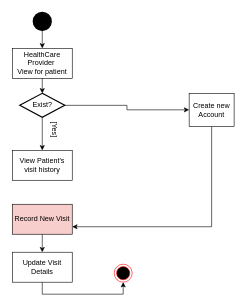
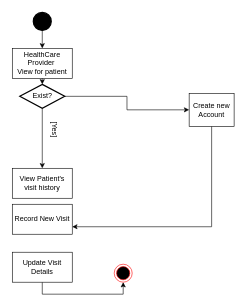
  <mxCell id="0" />
  <mxCell id="1" parent="0" />
  <mxCell id="2" value="" style="shape=ellipse;html=1;fillColor=strokeColor;strokeWidth=2;verticalLabelPosition=bottom;verticalAlignment=top;perimeter=ellipsePerimeter;" parent="1" vertex="1"><mxGeometry x="55" width="30" height="30" as="geometry" y="20" /></mxCell>
  <mxCell id="3" value="&lt;div&gt;HealthCare Provider&amp;nbsp;&lt;/div&gt;View for patient" style="html=1;dashed=0;whiteSpace=wrap;" parent="1" vertex="1"><mxGeometry x="20" y="80" width="100" height="50" as="geometry" /></mxCell>
- <mxCell id="4" value="View Patient's visit history" style="html=1;dashed=0;whiteSpace=wrap;" parent="1" vertex="1"><mxGeometry x="20" y="250" width="100" height="50" as="geometry" /></mxCell>
+ <mxCell id="4" value="View Patient's visit history" style="html=1;dashed=0;whiteSpace=wrap;" parent="1" vertex="1"><mxGeometry x="20" y="280" width="100" height="50" as="geometry" /></mxCell>
  <mxCell id="5" style="edgeStyle=orthogonalEdgeStyle;rounded=0;orthogonalLoop=1;jettySize=auto;html=1;exitX=0.5;exitY=1;exitDx=0;exitDy=0;entryX=0.5;entryY=1;entryDx=0;entryDy=0;" parent="1" source="6" target="9" edge="1"><mxGeometry relative="1" as="geometry" /></mxCell>
  <mxCell id="6" value="Update Visit Details" style="html=1;dashed=0;whiteSpace=wrap;" parent="1" vertex="1"><mxGeometry x="20" y="420" width="100" height="50" as="geometry" /></mxCell>
- <mxCell id="7" style="edgeStyle=orthogonalEdgeStyle;rounded=0;orthogonalLoop=1;jettySize=auto;html=1;exitX=0.5;exitY=1;exitDx=0;exitDy=0;entryX=0.5;entryY=0;entryDx=0;entryDy=0;" parent="1" source="8" target="6" edge="1"><mxGeometry relative="1" as="geometry" /></mxCell>
- <mxCell id="8" value="Record New Visit" style="html=1;dashed=0;whiteSpace=wrap;fillColor=#f8cecc;" parent="1" vertex="1"><mxGeometry x="20" y="340" width="100" height="50" as="geometry" /></mxCell>
+ <mxCell id="8" value="Record New Visit" style="html=1;dashed=0;whiteSpace=wrap;" parent="1" vertex="1"><mxGeometry x="20" y="340" width="100" height="50" as="geometry" /></mxCell>
  <mxCell id="9" value="" style="ellipse;html=1;shape=endState;fillColor=#000000;strokeColor=#ff0000;" parent="1" vertex="1"><mxGeometry x="190" y="440" width="30" height="30" as="geometry" /></mxCell>
  <mxCell id="10" value="" style="endArrow=classic;html=1;rounded=0;entryX=0.5;entryY=0;entryDx=0;entryDy=0;" parent="1" source="2" target="3" edge="1"><mxGeometry width="50" height="50" relative="1" as="geometry"><mxPoint x="30" y="110" as="sourcePoint" /><mxPoint x="80" y="60" as="targetPoint" /></mxGeometry></mxCell>
  <mxCell id="11" value="" style="endArrow=classic;html=1;rounded=0;exitX=0.5;exitY=1;exitDx=0;exitDy=0;entryX=0.5;entryY=0;entryDx=0;entryDy=0;entryPerimeter=0;" parent="1" source="3" target="14" edge="1"><mxGeometry width="50" height="50" relative="1" as="geometry"><mxPoint x="60" y="270" as="sourcePoint" /><mxPoint x="110" y="220" as="targetPoint" /></mxGeometry></mxCell>
  <mxCell id="12" style="edgeStyle=orthogonalEdgeStyle;rounded=0;orthogonalLoop=1;jettySize=auto;html=1;exitX=0.5;exitY=1;exitDx=0;exitDy=0;exitPerimeter=0;entryX=0.5;entryY=0;entryDx=0;entryDy=0;" parent="1" source="14" target="4" edge="1"><mxGeometry relative="1" as="geometry" /></mxCell>
  <mxCell id="13" style="edgeStyle=orthogonalEdgeStyle;rounded=0;orthogonalLoop=1;jettySize=auto;html=1;exitX=1;exitY=0.5;exitDx=0;exitDy=0;exitPerimeter=0;entryX=0;entryY=0.5;entryDx=0;entryDy=0;" parent="1" source="14" target="16" edge="1"><mxGeometry relative="1" as="geometry" /></mxCell>
- <mxCell id="14" value="Exist?" style="strokeWidth=2;html=1;shape=mxgraph.flowchart.decision;whiteSpace=wrap;" parent="1" vertex="1"><mxGeometry x="32.5" y="155" width="75" height="40" as="geometry" /></mxCell>
+ <mxCell id="14" value="Exist?" style="strokeWidth=2;html=1;shape=mxgraph.flowchart.decision;whiteSpace=wrap;" parent="1" vertex="1"><mxGeometry x="32.5" y="140" width="75" height="40" as="geometry" /></mxCell>
  <mxCell id="15" style="edgeStyle=orthogonalEdgeStyle;rounded=0;orthogonalLoop=1;jettySize=auto;html=1;exitX=0.5;exitY=1;exitDx=0;exitDy=0;entryX=1;entryY=0.75;entryDx=0;entryDy=0;" parent="1" source="16" target="8" edge="1"><mxGeometry relative="1" as="geometry" /></mxCell>
  <mxCell id="16" value="Create new Account" style="whiteSpace=wrap;html=1;align=center;" parent="1" vertex="1"><mxGeometry x="315" y="155" width="75" height="55" as="geometry" /></mxCell>
  <mxCell id="17" value="[Yes]" style="text;html=1;align=center;verticalAlign=middle;resizable=0;points=[];autosize=1;strokeColor=none;fillColor=none;rotation=90;" vertex="1" parent="1"><mxGeometry x="65" y="200" width="50" height="30" as="geometry" /></mxCell>
